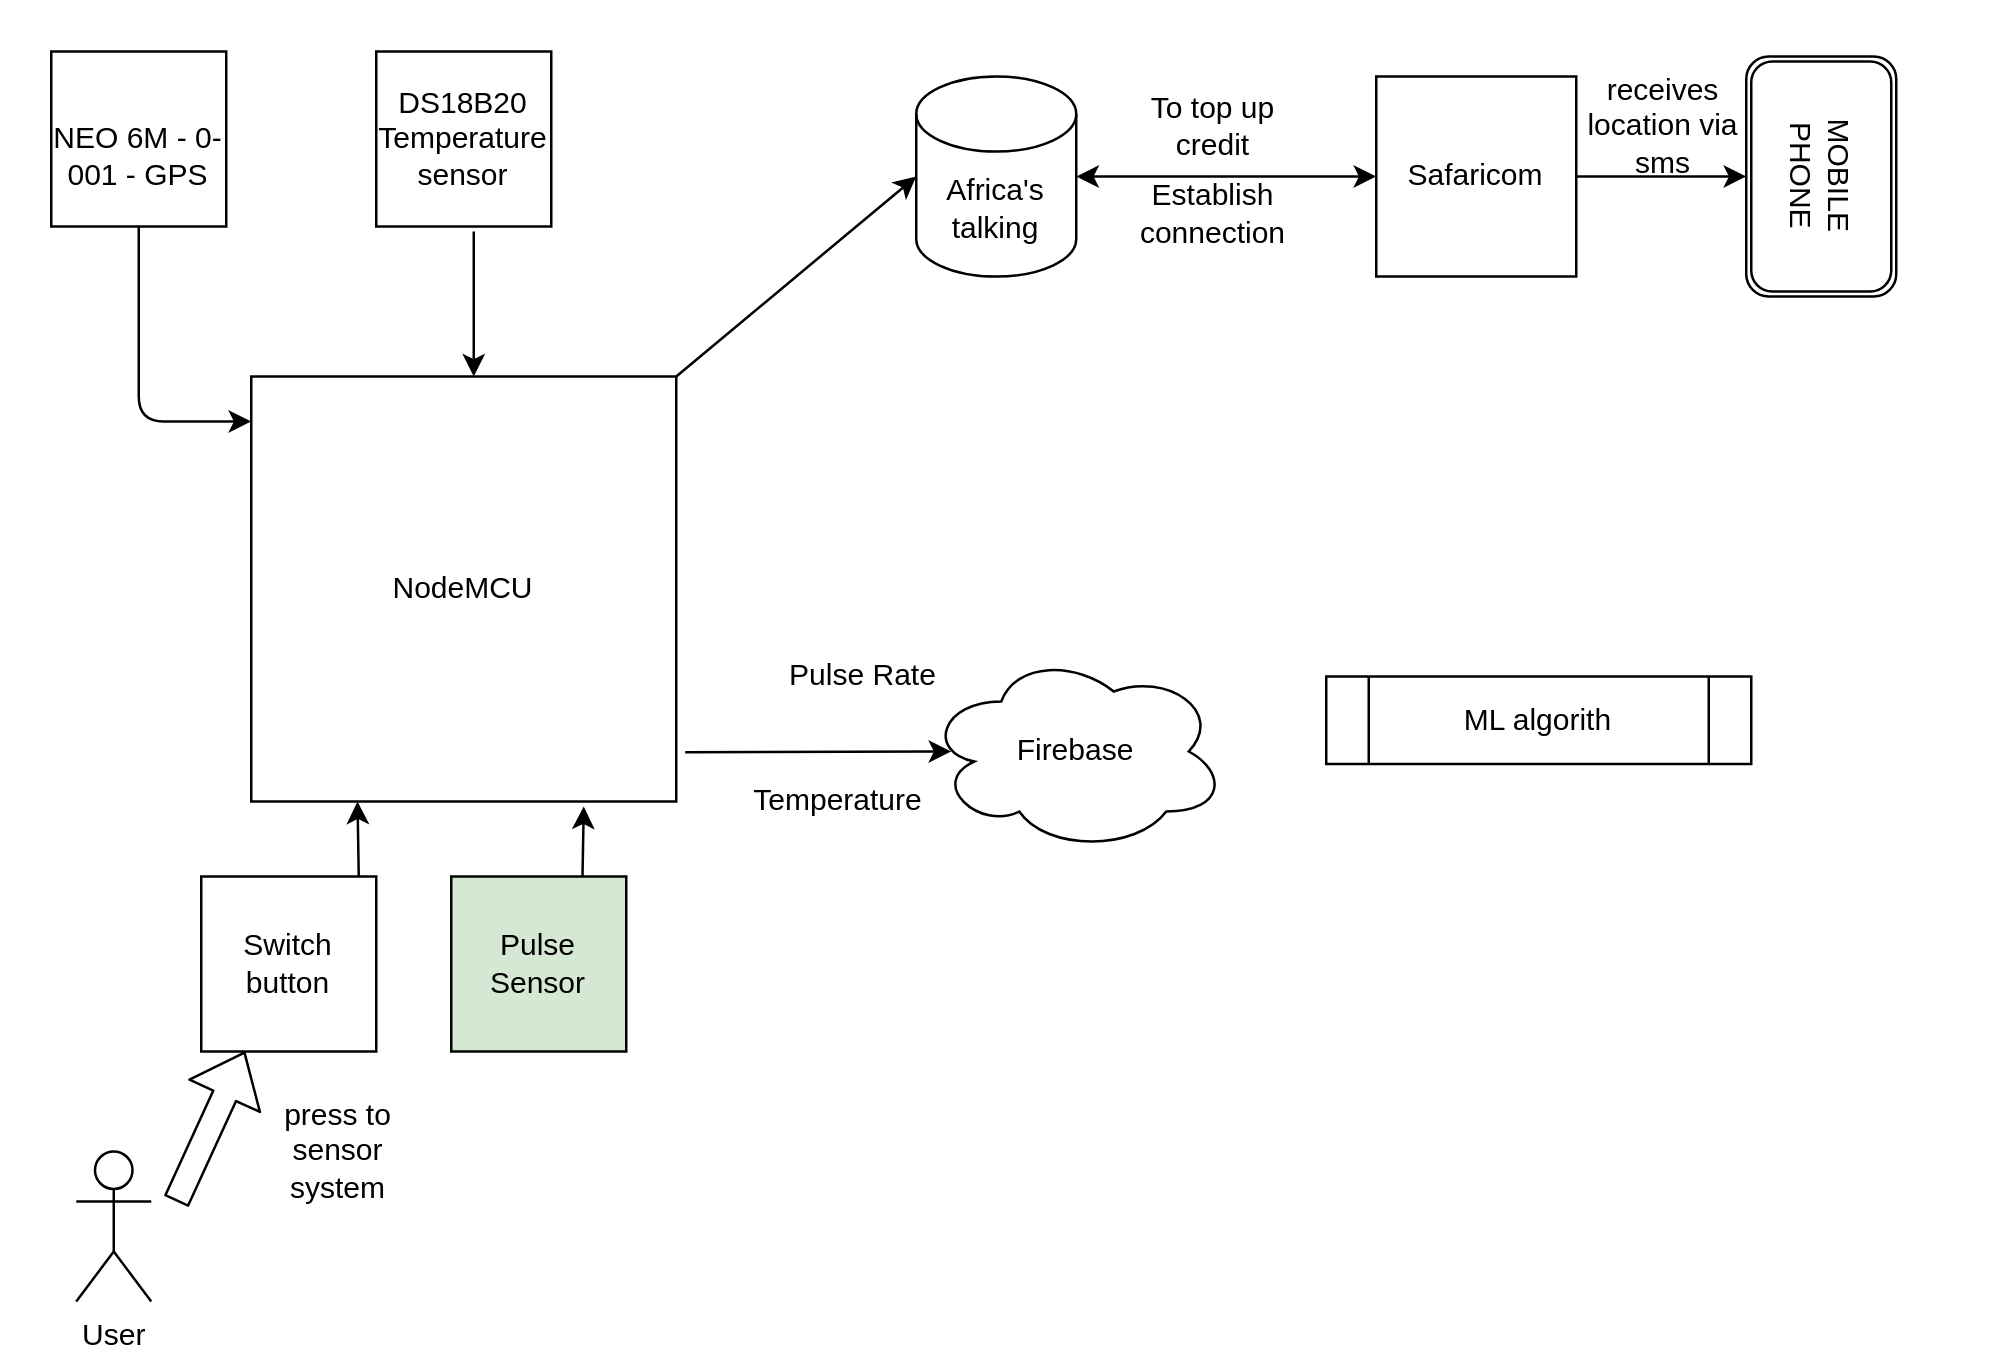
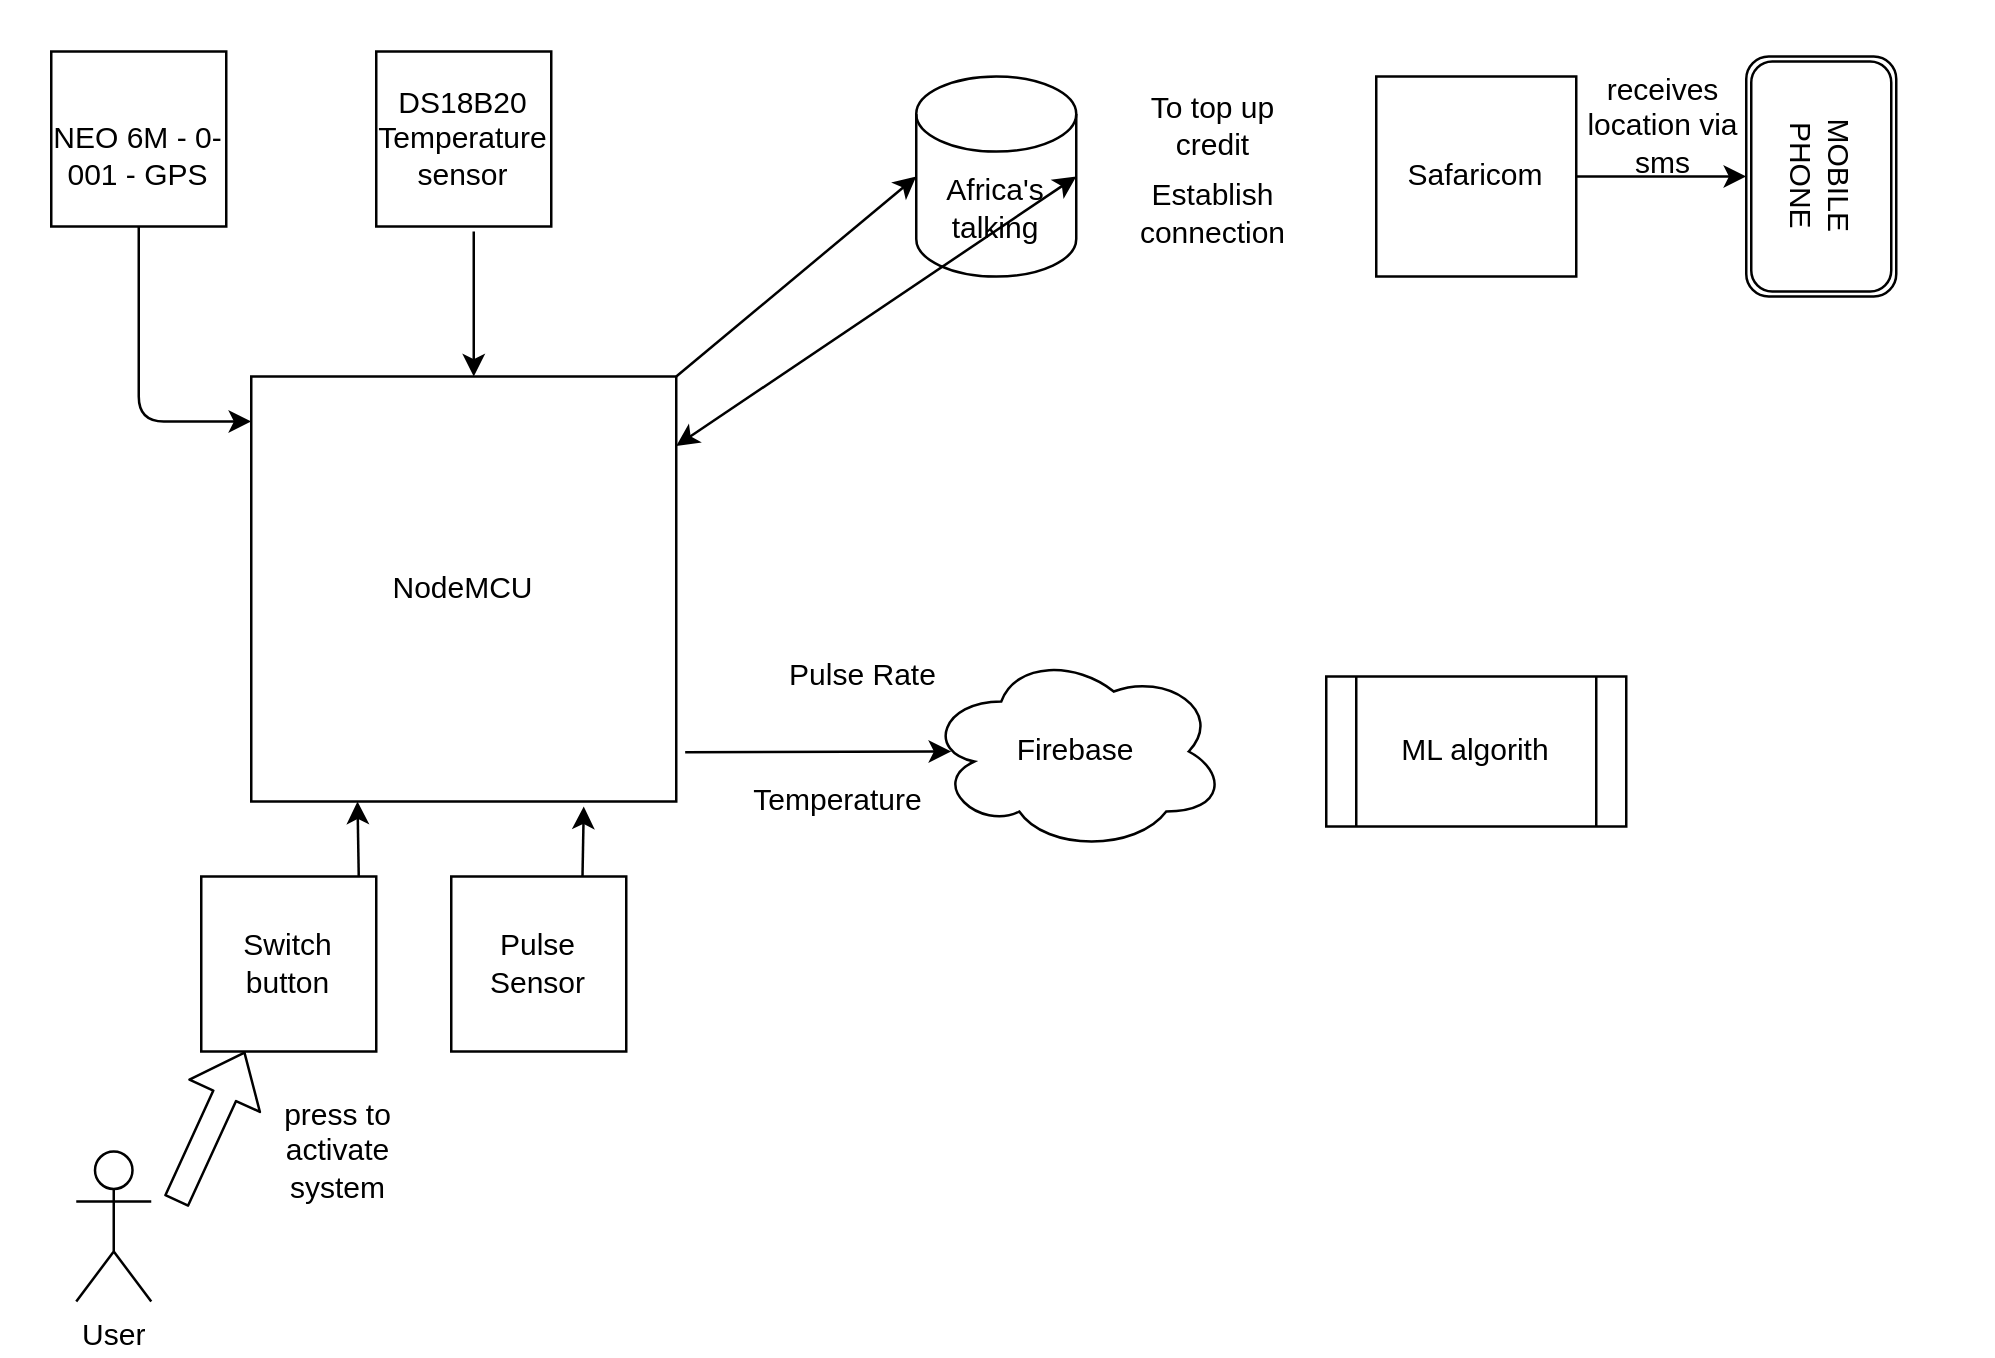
  <mxCell id="0" />
  <mxCell id="1" parent="0" />
  <mxCell id="2" value="Africa's talking" style="shape=cylinder3;whiteSpace=wrap;html=1;boundedLbl=1;backgroundOutline=1;size=15;" vertex="1" parent="1"><mxGeometry x="366" y="30" width="64" height="80" as="geometry" /></mxCell>
  <mxCell id="3" value="Firebase" style="ellipse;shape=cloud;whiteSpace=wrap;html=1;" vertex="1" parent="1"><mxGeometry x="370" y="260" width="120" height="80" as="geometry" /></mxCell>
  <mxCell id="4" value="MOBILE PHONE" style="shape=ext;double=1;rounded=1;whiteSpace=wrap;html=1;rotation=90;" vertex="1" parent="1"><mxGeometry x="680" y="40" width="96" height="60" as="geometry" /></mxCell>
  <mxCell id="5" value="Safaricom" style="whiteSpace=wrap;html=1;aspect=fixed;" vertex="1" parent="1"><mxGeometry x="550" y="30" width="80" height="80" as="geometry" /></mxCell>
  <mxCell id="6" value="NodeMCU" style="whiteSpace=wrap;html=1;aspect=fixed;" vertex="1" parent="1"><mxGeometry x="100" y="150" width="170" height="170" as="geometry" /></mxCell>
  <mxCell id="7" value="DS18B20&lt;br&gt;Temperature sensor" style="whiteSpace=wrap;html=1;aspect=fixed;" vertex="1" parent="1"><mxGeometry x="150" y="20" width="70" height="70" as="geometry" /></mxCell>
  <mxCell id="8" value="&lt;br&gt;NEO 6M - 0-001 - GPS" style="whiteSpace=wrap;html=1;aspect=fixed;" vertex="1" parent="1"><mxGeometry x="20" y="20" width="70" height="70" as="geometry" /></mxCell>
  <mxCell id="9" value="" style="endArrow=classic;html=1;exitX=0.5;exitY=1;exitDx=0;exitDy=0;" edge="1" parent="1" source="8"><mxGeometry width="50" height="50" relative="1" as="geometry"><mxPoint x="50" y="100" as="sourcePoint" /><mxPoint x="100" y="168" as="targetPoint" /><Array as="points"><mxPoint x="55" y="168" /></Array></mxGeometry></mxCell>
  <mxCell id="10" value="" style="endArrow=classic;html=1;" edge="1" parent="1"><mxGeometry width="50" height="50" relative="1" as="geometry"><mxPoint x="189" y="92" as="sourcePoint" /><mxPoint x="189" y="150" as="targetPoint" /></mxGeometry></mxCell>
  <mxCell id="11" value="" style="endArrow=classic;html=1;entryX=0;entryY=0.5;entryDx=0;entryDy=0;entryPerimeter=0;" edge="1" parent="1" target="2"><mxGeometry width="50" height="50" relative="1" as="geometry"><mxPoint x="270" y="150" as="sourcePoint" /><mxPoint x="320" y="110" as="targetPoint" /></mxGeometry></mxCell>
  <mxCell id="12" value="" style="endArrow=classic;html=1;entryX=0.5;entryY=1;entryDx=0;entryDy=0;" edge="1" parent="1" target="4"><mxGeometry width="50" height="50" relative="1" as="geometry"><mxPoint x="630" y="70" as="sourcePoint" /><mxPoint x="410" y="380" as="targetPoint" /></mxGeometry></mxCell>
  <mxCell id="13" value="" style="endArrow=classic;html=1;exitX=1.021;exitY=0.884;exitDx=0;exitDy=0;exitPerimeter=0;" edge="1" parent="1" source="6"><mxGeometry width="50" height="50" relative="1" as="geometry"><mxPoint x="360" y="460" as="sourcePoint" /><mxPoint x="380" y="300" as="targetPoint" /></mxGeometry></mxCell>
  <mxCell id="14" value="" style="endArrow=classic;html=1;exitX=0.75;exitY=0;exitDx=0;exitDy=0;" edge="1" parent="1" source="21"><mxGeometry width="50" height="50" relative="1" as="geometry"><mxPoint x="200" y="379" as="sourcePoint" /><mxPoint x="233" y="322" as="targetPoint" /><Array as="points" /></mxGeometry></mxCell>
- <mxCell id="15" value="" style="endArrow=classic;startArrow=classic;html=1;exitX=1;exitY=0.5;exitDx=0;exitDy=0;exitPerimeter=0;entryX=0;entryY=0.5;entryDx=0;entryDy=0;" edge="1" parent="1" source="2" target="5"><mxGeometry width="50" height="50" relative="1" as="geometry"><mxPoint x="500" y="90" as="sourcePoint" /><mxPoint x="550" y="40" as="targetPoint" /></mxGeometry></mxCell>
+ <mxCell id="15" value="" style="endArrow=classic;startArrow=classic;html=1;exitX=1;exitY=0.5;exitDx=0;exitDy=0;exitPerimeter=0;" edge="1" parent="1" source="2" target="6"><mxGeometry width="50" height="50" relative="1" as="geometry"><mxPoint x="500" y="90" as="sourcePoint" /><mxPoint x="550" y="40" as="targetPoint" /></mxGeometry></mxCell>
  <mxCell id="16" value="Pulse Rate" style="text;html=1;strokeColor=none;fillColor=none;align=center;verticalAlign=middle;whiteSpace=wrap;rounded=0;" vertex="1" parent="1"><mxGeometry x="310" y="260" width="70" height="20" as="geometry" /></mxCell>
  <mxCell id="17" value="To top up credit" style="text;html=1;strokeColor=none;fillColor=none;align=center;verticalAlign=middle;whiteSpace=wrap;rounded=0;" vertex="1" parent="1"><mxGeometry x="450" y="40" width="70" height="20" as="geometry" /></mxCell>
  <mxCell id="18" value="receives&lt;br&gt;location via sms" style="text;html=1;strokeColor=none;fillColor=none;align=center;verticalAlign=middle;whiteSpace=wrap;rounded=0;" vertex="1" parent="1"><mxGeometry x="630" y="40" width="70" height="20" as="geometry" /></mxCell>
- <mxCell id="19" value="ML algorith" style="shape=process;whiteSpace=wrap;html=1;backgroundOutline=1;" vertex="1" parent="1"><mxGeometry x="530" y="270" width="170" height="35" as="geometry" /></mxCell>
+ <mxCell id="19" value="ML algorith" style="shape=process;whiteSpace=wrap;html=1;backgroundOutline=1;" vertex="1" parent="1"><mxGeometry x="530" y="270" width="120" height="60" as="geometry" /></mxCell>
  <mxCell id="20" value="User" style="shape=umlActor;verticalLabelPosition=bottom;verticalAlign=top;html=1;outlineConnect=0;" vertex="1" parent="1"><mxGeometry x="30" y="460" width="30" height="60" as="geometry" /></mxCell>
- <mxCell id="21" value="Pulse Sensor" style="whiteSpace=wrap;html=1;aspect=fixed;fillColor=#d5e8d4;" vertex="1" parent="1"><mxGeometry x="180" y="350" width="70" height="70" as="geometry" /></mxCell>
+ <mxCell id="21" value="Pulse Sensor" style="whiteSpace=wrap;html=1;aspect=fixed;" vertex="1" parent="1"><mxGeometry x="180" y="350" width="70" height="70" as="geometry" /></mxCell>
  <mxCell id="22" value="Switch button" style="whiteSpace=wrap;html=1;aspect=fixed;" vertex="1" parent="1"><mxGeometry x="80" y="350" width="70" height="70" as="geometry" /></mxCell>
  <mxCell id="23" value="" style="endArrow=classic;html=1;entryX=0.25;entryY=1;entryDx=0;entryDy=0;" edge="1" parent="1" target="6"><mxGeometry width="50" height="50" relative="1" as="geometry"><mxPoint x="143" y="350" as="sourcePoint" /><mxPoint x="243" y="332" as="targetPoint" /><Array as="points" /></mxGeometry></mxCell>
  <mxCell id="24" value="" style="shape=flexArrow;endArrow=classic;html=1;entryX=0.25;entryY=1;entryDx=0;entryDy=0;" edge="1" parent="1" target="22"><mxGeometry width="50" height="50" relative="1" as="geometry"><mxPoint x="70" y="480" as="sourcePoint" /><mxPoint x="120" y="430" as="targetPoint" /></mxGeometry></mxCell>
  <mxCell id="25" value="Temperature" style="text;html=1;strokeColor=none;fillColor=none;align=center;verticalAlign=middle;whiteSpace=wrap;rounded=0;" vertex="1" parent="1"><mxGeometry x="300" y="310" width="70" height="20" as="geometry" /></mxCell>
  <mxCell id="26" value="Establish connection" style="text;html=1;strokeColor=none;fillColor=none;align=center;verticalAlign=middle;whiteSpace=wrap;rounded=0;" vertex="1" parent="1"><mxGeometry x="450" y="80" width="70" height="10" as="geometry" /></mxCell>
- <mxCell id="27" value="press to sensor system" style="text;html=1;strokeColor=none;fillColor=none;align=center;verticalAlign=middle;whiteSpace=wrap;rounded=0;" vertex="1" parent="1"><mxGeometry x="100" y="450" width="70" height="20" as="geometry" /></mxCell>
+ <mxCell id="27" value="press to activate system" style="text;html=1;strokeColor=none;fillColor=none;align=center;verticalAlign=middle;whiteSpace=wrap;rounded=0;" vertex="1" parent="1"><mxGeometry x="100" y="450" width="70" height="20" as="geometry" /></mxCell>
